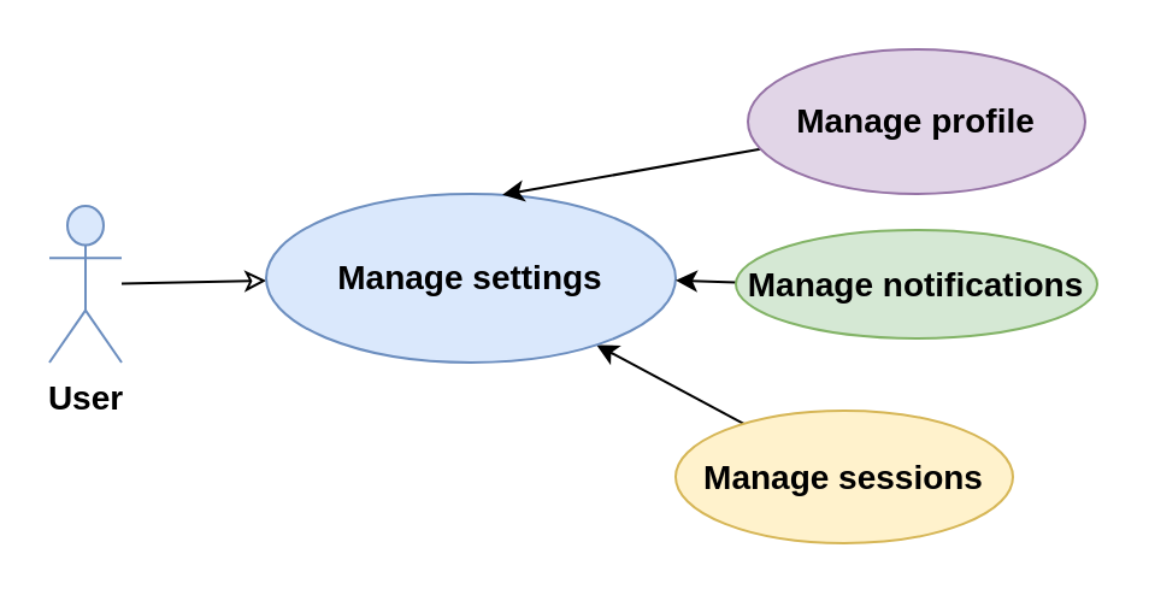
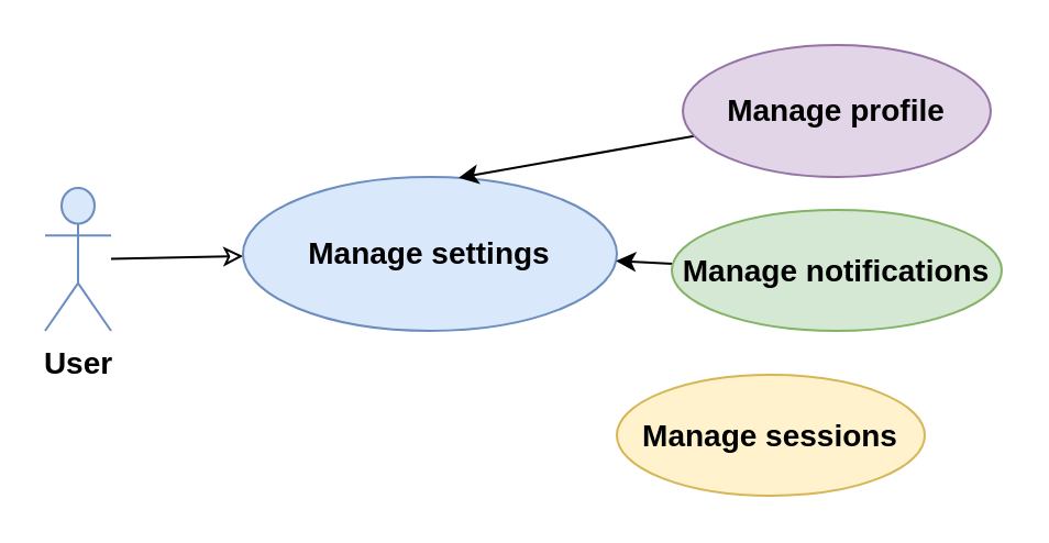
  <mxCell id="0" />
  <mxCell id="1" parent="0" />
  <mxCell id="2" style="edgeStyle=none;html=1;endArrow=classic;endFill=0;" parent="1" source="3" target="5" edge="1"><mxGeometry relative="1" as="geometry" /></mxCell>
  <mxCell id="3" value="User" style="shape=umlActor;verticalLabelPosition=bottom;verticalAlign=top;html=1;outlineConnect=0;fillColor=#dae8fc;strokeColor=#6c8ebf;fontStyle=1;fontSize=14;" parent="1" vertex="1"><mxGeometry x="20" y="85" width="30" height="65" as="geometry" /></mxCell>
- <mxCell id="4" style="edgeStyle=none;html=1;endArrow=none;endFill=0;startArrow=classic;startFill=1;" parent="1" source="5" target="10" edge="1"><mxGeometry relative="1" as="geometry" /></mxCell>
  <mxCell id="5" value="&lt;b&gt;&lt;font style=&quot;font-size: 14px;&quot;&gt;Manage settings&lt;/font&gt;&lt;/b&gt;" style="ellipse;whiteSpace=wrap;html=1;fillColor=#dae8fc;strokeColor=#6c8ebf;" parent="1" vertex="1"><mxGeometry x="110" y="80" width="170" height="70" as="geometry" /></mxCell>
  <mxCell id="6" style="edgeStyle=none;html=1;entryX=0.577;entryY=0.005;entryDx=0;entryDy=0;entryPerimeter=0;endArrow=classic;endFill=1;" parent="1" source="7" target="5" edge="1"><mxGeometry relative="1" as="geometry" /></mxCell>
  <mxCell id="7" value="&lt;b&gt;&lt;font style=&quot;font-size: 14px;&quot;&gt;Manage profile&lt;/font&gt;&lt;/b&gt;" style="ellipse;whiteSpace=wrap;html=1;fillColor=#e1d5e7;strokeColor=#9673a6;" parent="1" vertex="1"><mxGeometry x="310" y="20" width="140" height="60" as="geometry" /></mxCell>
  <mxCell id="8" style="edgeStyle=none;html=1;endArrow=classic;endFill=1;" parent="1" source="9" target="5" edge="1"><mxGeometry relative="1" as="geometry" /></mxCell>
- <mxCell id="9" value="&lt;b&gt;&lt;font style=&quot;font-size: 14px;&quot;&gt;Manage notifications&lt;/font&gt;&lt;/b&gt;" style="ellipse;whiteSpace=wrap;html=1;fillColor=#d5e8d4;strokeColor=#82b366;" parent="1" vertex="1"><mxGeometry x="305" y="95" width="150" height="45" as="geometry" /></mxCell>
+ <mxCell id="9" value="&lt;b&gt;&lt;font style=&quot;font-size: 14px;&quot;&gt;Manage notifications&lt;/font&gt;&lt;/b&gt;" style="ellipse;whiteSpace=wrap;html=1;fillColor=#d5e8d4;strokeColor=#82b366;" parent="1" vertex="1"><mxGeometry x="305" y="95" width="150" height="55" as="geometry" /></mxCell>
  <mxCell id="10" value="&lt;b&gt;&lt;font style=&quot;font-size: 14px;&quot;&gt;Manage sessions&lt;/font&gt;&lt;/b&gt;" style="ellipse;whiteSpace=wrap;html=1;fillColor=#fff2cc;strokeColor=#d6b656;" parent="1" vertex="1"><mxGeometry x="280" y="170" width="140" height="55" as="geometry" /></mxCell>
